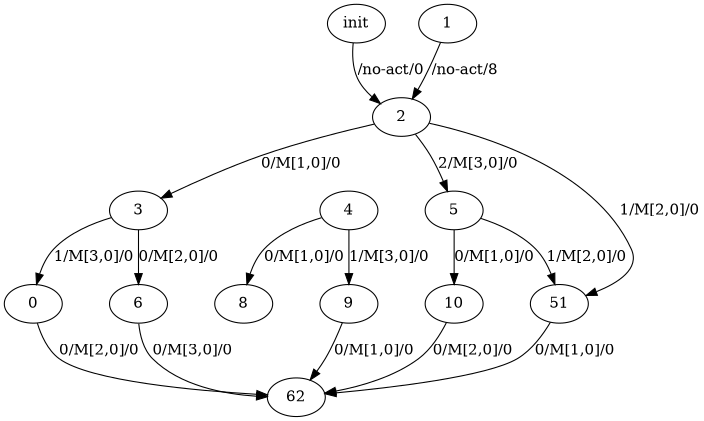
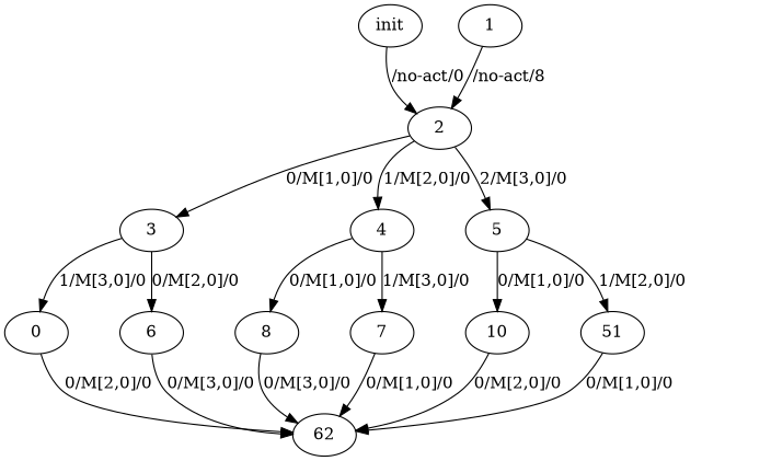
  digraph {
    n1 [label=init]
    n2 [label=2]
    n3 [label=1]
    n4 [label=3]
    n5 [label=4]
    n6 [label=5]
    n7 [label=51]
    n8 [label=62]
    n9 [label=6]
    n10 [label=0]
-   n11 [label=9]
+   n11 [label=7]
    n12 [label=8]
    n13 [label=10]
    n1 -> n2 [label="/no-act/0"]
    n2 -> n4 [label="0/M[1,0]/0"]
-   n2 -> n7 [label="1/M[2,0]/0"]
+   n2 -> n5 [label="1/M[2,0]/0"]
    n2 -> n6 [label="2/M[3,0]/0"]
    n3 -> n2 [label="/no-act/8"]
    n4 -> n9 [label="0/M[2,0]/0"]
    n4 -> n10 [label="1/M[3,0]/0"]
    n5 -> n11 [label="1/M[3,0]/0"]
    n5 -> n12 [label="0/M[1,0]/0"]
    n6 -> n7 [label="1/M[2,0]/0"]
    n6 -> n13 [label="0/M[1,0]/0"]
    n7 -> n8 [label="0/M[1,0]/0"]
    n9 -> n8 [label="0/M[3,0]/0"]
    n10 -> n8 [label="0/M[2,0]/0"]
    n11 -> n8 [label="0/M[1,0]/0"]
+   n12 -> n8 [label="0/M[3,0]/0"]
    n13 -> n8 [label="0/M[2,0]/0"]
  }
